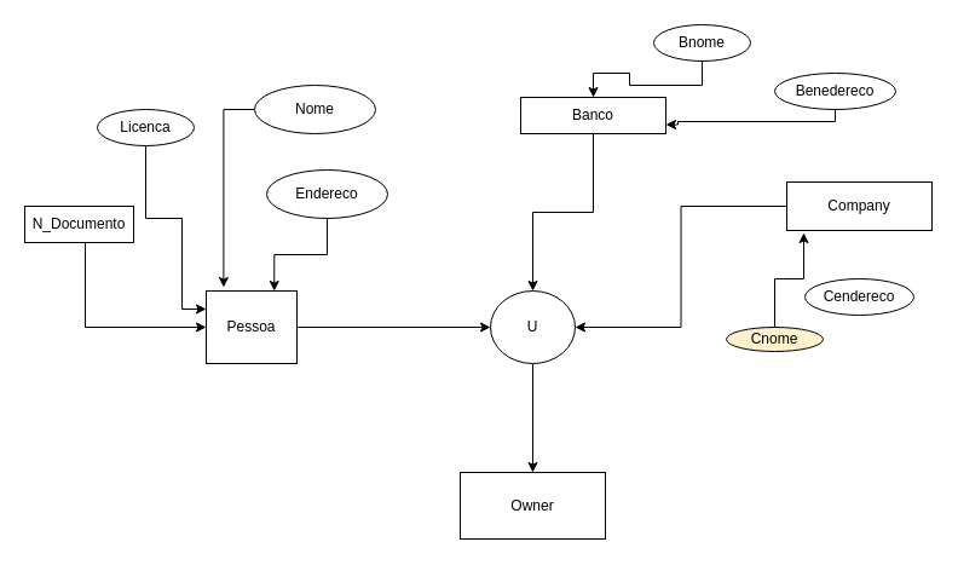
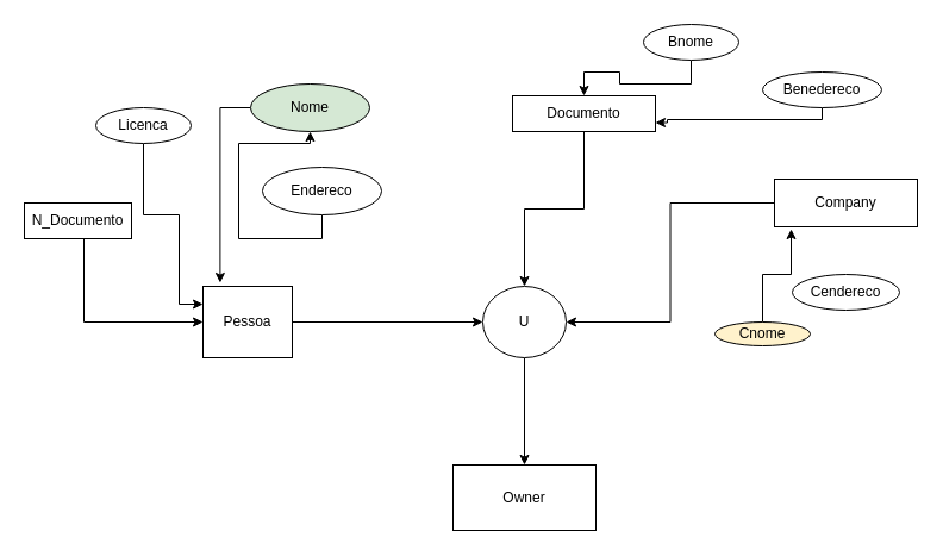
  <mxCell id="0" />
  <mxCell id="1" parent="0" />
  <mxCell id="2" style="edgeStyle=orthogonalEdgeStyle;rounded=0;orthogonalLoop=1;jettySize=auto;html=1;exitX=0;exitY=0.5;exitDx=0;exitDy=0;entryX=1;entryY=0.5;entryDx=0;entryDy=0;" edge="1" parent="1" source="3" target="9"><mxGeometry relative="1" as="geometry" /></mxCell>
  <mxCell id="3" value="Company" style="rounded=0;whiteSpace=wrap;html=1;" vertex="1" parent="1"><mxGeometry x="650" y="150" width="120" height="40" as="geometry" /></mxCell>
  <mxCell id="4" value="" style="edgeStyle=orthogonalEdgeStyle;rounded=0;orthogonalLoop=1;jettySize=auto;html=1;entryX=0;entryY=0.5;entryDx=0;entryDy=0;" edge="1" parent="1" source="5" target="9"><mxGeometry relative="1" as="geometry"><mxPoint x="390" y="270" as="targetPoint" /></mxGeometry></mxCell>
  <mxCell id="5" value="Pessoa" style="rounded=0;whiteSpace=wrap;html=1;" vertex="1" parent="1"><mxGeometry x="170" y="240" width="75" height="60" as="geometry" /></mxCell>
  <mxCell id="6" style="edgeStyle=orthogonalEdgeStyle;rounded=0;orthogonalLoop=1;jettySize=auto;html=1;entryX=0.5;entryY=0;entryDx=0;entryDy=0;" edge="1" parent="1" source="7" target="9"><mxGeometry relative="1" as="geometry" /></mxCell>
- <mxCell id="7" value="Banco" style="whiteSpace=wrap;html=1;" vertex="1" parent="1"><mxGeometry x="430" y="80" width="120" height="30" as="geometry" /></mxCell>
+ <mxCell id="7" value="Documento" style="whiteSpace=wrap;html=1;" vertex="1" parent="1"><mxGeometry x="430" y="80" width="120" height="30" as="geometry" /></mxCell>
  <mxCell id="8" style="edgeStyle=orthogonalEdgeStyle;rounded=0;orthogonalLoop=1;jettySize=auto;html=1;entryX=0.5;entryY=0;entryDx=0;entryDy=0;" edge="1" parent="1" source="9" target="10"><mxGeometry relative="1" as="geometry" /></mxCell>
  <mxCell id="9" value="U" style="ellipse;whiteSpace=wrap;html=1;" vertex="1" parent="1"><mxGeometry x="405" y="240" width="70" height="60" as="geometry" /></mxCell>
  <mxCell id="10" value="Owner" style="whiteSpace=wrap;html=1;" vertex="1" parent="1"><mxGeometry x="380" y="390" width="120" height="55" as="geometry" /></mxCell>
  <mxCell id="11" style="edgeStyle=orthogonalEdgeStyle;rounded=0;orthogonalLoop=1;jettySize=auto;html=1;entryX=0;entryY=0.25;entryDx=0;entryDy=0;" edge="1" parent="1" source="12" target="5"><mxGeometry relative="1" as="geometry"><Array as="points"><mxPoint x="120" y="180" /><mxPoint x="150" y="180" /><mxPoint x="150" y="255" /></Array></mxGeometry></mxCell>
  <mxCell id="12" value="Licenca" style="ellipse;whiteSpace=wrap;html=1;" vertex="1" parent="1"><mxGeometry x="80" y="90" width="80" height="30" as="geometry" /></mxCell>
  <mxCell id="13" style="edgeStyle=orthogonalEdgeStyle;rounded=0;orthogonalLoop=1;jettySize=auto;html=1;exitX=0;exitY=0.5;exitDx=0;exitDy=0;entryX=0.192;entryY=-0.05;entryDx=0;entryDy=0;entryPerimeter=0;" edge="1" parent="1" source="14" target="5"><mxGeometry relative="1" as="geometry" /></mxCell>
- <mxCell id="14" value="Nome" style="ellipse;whiteSpace=wrap;html=1;" vertex="1" parent="1"><mxGeometry x="210" y="70" width="100" height="40" as="geometry" /></mxCell>
+ <mxCell id="14" value="Nome" style="ellipse;whiteSpace=wrap;html=1;fillColor=#d5e8d4;" vertex="1" parent="1"><mxGeometry x="210" y="70" width="100" height="40" as="geometry" /></mxCell>
  <mxCell id="15" style="edgeStyle=orthogonalEdgeStyle;rounded=0;orthogonalLoop=1;jettySize=auto;html=1;entryX=0;entryY=0.5;entryDx=0;entryDy=0;" edge="1" parent="1" source="16" target="5"><mxGeometry relative="1" as="geometry"><Array as="points"><mxPoint x="70" y="270" /></Array></mxGeometry></mxCell>
  <mxCell id="16" value="N_Documento" style="whiteSpace=wrap;html=1;rounded=0;" vertex="1" parent="1"><mxGeometry x="20" y="170" width="90" height="30" as="geometry" /></mxCell>
- <mxCell id="17" style="edgeStyle=orthogonalEdgeStyle;rounded=0;orthogonalLoop=1;jettySize=auto;html=1;exitX=0.5;exitY=1;exitDx=0;exitDy=0;entryX=0.75;entryY=0;entryDx=0;entryDy=0;" edge="1" parent="1" source="18" target="5"><mxGeometry relative="1" as="geometry"><mxPoint x="260" y="230" as="targetPoint" /></mxGeometry></mxCell>
+ <mxCell id="17" style="edgeStyle=orthogonalEdgeStyle;rounded=0;orthogonalLoop=1;jettySize=auto;html=1;exitX=0.5;exitY=1;exitDx=0;exitDy=0;" edge="1" parent="1" source="18" target="14"><mxGeometry relative="1" as="geometry"><mxPoint x="260" y="230" as="targetPoint" /></mxGeometry></mxCell>
  <mxCell id="18" value="Endereco" style="ellipse;whiteSpace=wrap;html=1;" vertex="1" parent="1"><mxGeometry x="220" y="140" width="100" height="40" as="geometry" /></mxCell>
  <mxCell id="19" style="edgeStyle=orthogonalEdgeStyle;rounded=0;orthogonalLoop=1;jettySize=auto;html=1;entryX=0.5;entryY=0;entryDx=0;entryDy=0;" edge="1" parent="1" source="20" target="7"><mxGeometry relative="1" as="geometry" /></mxCell>
  <mxCell id="20" value="Bnome" style="ellipse;whiteSpace=wrap;html=1;" vertex="1" parent="1"><mxGeometry x="540" y="20" width="80" height="30" as="geometry" /></mxCell>
  <mxCell id="21" style="edgeStyle=orthogonalEdgeStyle;rounded=0;orthogonalLoop=1;jettySize=auto;html=1;entryX=1;entryY=0.75;entryDx=0;entryDy=0;" edge="1" parent="1" source="22" target="7"><mxGeometry relative="1" as="geometry"><Array as="points"><mxPoint x="690" y="100" /><mxPoint x="560" y="100" /><mxPoint x="560" y="103" /></Array></mxGeometry></mxCell>
  <mxCell id="22" value="Benedereco" style="ellipse;whiteSpace=wrap;html=1;" vertex="1" parent="1"><mxGeometry x="640" y="60" width="100" height="30" as="geometry" /></mxCell>
  <mxCell id="23" value="Cendereco" style="ellipse;whiteSpace=wrap;html=1;rounded=0;" vertex="1" parent="1"><mxGeometry x="665" y="230" width="90" height="30" as="geometry" /></mxCell>
  <mxCell id="24" style="edgeStyle=orthogonalEdgeStyle;rounded=0;orthogonalLoop=1;jettySize=auto;html=1;entryX=0.117;entryY=1.05;entryDx=0;entryDy=0;entryPerimeter=0;" edge="1" parent="1" source="25" target="3"><mxGeometry relative="1" as="geometry" /></mxCell>
  <mxCell id="25" value="Cnome" style="ellipse;whiteSpace=wrap;html=1;fillColor=#fff2cc;" vertex="1" parent="1"><mxGeometry x="600" y="270" width="80" height="20" as="geometry" /></mxCell>
